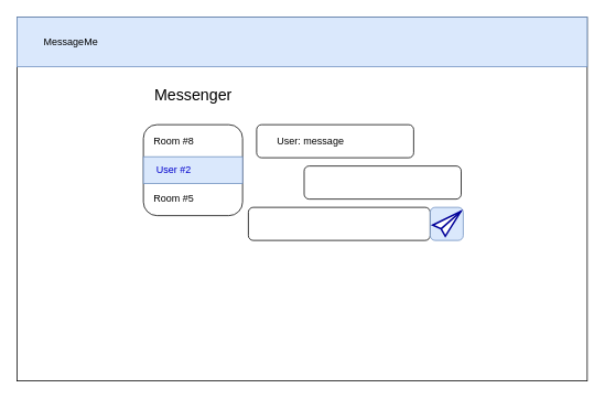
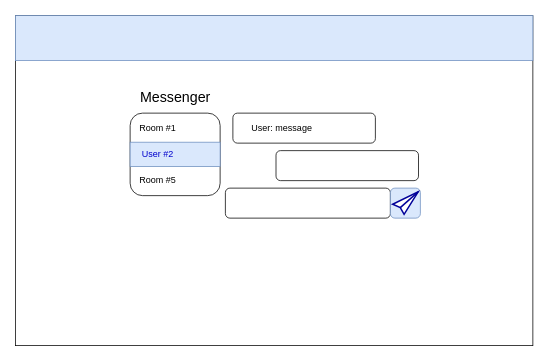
  <mxCell id="0" />
  <mxCell id="1" parent="0" />
  <mxCell id="2" value="" style="rounded=0;whiteSpace=wrap;html=1;" parent="1" vertex="1"><mxGeometry width="690" height="440" as="geometry" x="20" y="20" /></mxCell>
  <mxCell id="3" value="" style="rounded=0;whiteSpace=wrap;html=1;align=left;fillColor=#dae8fc;strokeColor=#6c8ebf;" parent="1" vertex="1"><mxGeometry width="690" height="60" as="geometry" x="20" y="20" /></mxCell>
- <mxCell id="4" value="MessageMe" style="text;html=1;align=center;verticalAlign=middle;resizable=0;points=[];autosize=1;strokeColor=none;fillColor=none;" parent="1" vertex="1"><mxGeometry x="40" y="35" width="90" height="30" as="geometry" /></mxCell>
- <mxCell id="5" value="Messenger" style="text;html=1;align=center;verticalAlign=middle;resizable=0;points=[];autosize=1;strokeColor=none;fillColor=none;fontSize=19;" parent="1" vertex="1"><mxGeometry x="172.5" y="95" width="120" height="40" as="geometry" /></mxCell>
+ <mxCell id="5" value="Messenger" style="text;html=1;align=center;verticalAlign=middle;resizable=0;points=[];autosize=1;strokeColor=none;fillColor=none;fontSize=19;" parent="1" vertex="1"><mxGeometry x="172.5" y="110" width="120" height="40" as="geometry" /></mxCell>
  <mxCell id="6" value="" style="rounded=1;whiteSpace=wrap;html=1;" parent="1" vertex="1"><mxGeometry x="310" y="150" width="190" height="40" as="geometry" /></mxCell>
  <mxCell id="7" value="User: message" style="text;html=1;align=center;verticalAlign=middle;resizable=0;points=[];autosize=1;strokeColor=none;fillColor=none;" parent="1" vertex="1"><mxGeometry x="325" y="155" width="100" height="30" as="geometry" /></mxCell>
  <mxCell id="8" value="" style="rounded=1;whiteSpace=wrap;html=1;" parent="1" vertex="1"><mxGeometry x="300" y="250" width="220" height="40" as="geometry" /></mxCell>
  <mxCell id="9" value="" style="rounded=1;whiteSpace=wrap;html=1;" vertex="1" parent="1"><mxGeometry x="367.5" y="200" width="190" height="40" as="geometry" /></mxCell>
  <mxCell id="10" value="" style="rounded=1;whiteSpace=wrap;html=1;fillColor=#dae8fc;strokeColor=#6c8ebf;" vertex="1" parent="1"><mxGeometry x="520" y="250" width="40" height="40" as="geometry" /></mxCell>
  <mxCell id="11" value="" style="rounded=1;whiteSpace=wrap;html=1;" vertex="1" parent="1"><mxGeometry x="173" y="150" width="120" height="110" as="geometry" /></mxCell>
  <mxCell id="12" value="" style="rounded=0;whiteSpace=wrap;html=1;fillColor=#dae8fc;strokeColor=#6c8ebf;" vertex="1" parent="1"><mxGeometry x="173" y="188.75" width="120" height="32.5" as="geometry" /></mxCell>
- <mxCell id="13" value="Room #8" style="text;html=1;strokeColor=none;fillColor=none;align=center;verticalAlign=middle;whiteSpace=wrap;rounded=0;" vertex="1" parent="1"><mxGeometry x="180" y="155" width="60" height="30" as="geometry" /></mxCell>
+ <mxCell id="13" value="Room #1" style="text;html=1;strokeColor=none;fillColor=none;align=center;verticalAlign=middle;whiteSpace=wrap;rounded=0;" vertex="1" parent="1"><mxGeometry x="180" y="155" width="60" height="30" as="geometry" /></mxCell>
  <mxCell id="14" value="User #2" style="text;html=1;strokeColor=none;fillColor=none;align=center;verticalAlign=middle;whiteSpace=wrap;rounded=0;fontColor=#0000CC;" vertex="1" parent="1"><mxGeometry x="180" y="190" width="60" height="30" as="geometry" /></mxCell>
  <mxCell id="15" value="Room #5" style="text;html=1;strokeColor=none;fillColor=none;align=center;verticalAlign=middle;whiteSpace=wrap;rounded=0;" vertex="1" parent="1"><mxGeometry x="180" y="225" width="60" height="30" as="geometry" /></mxCell>
  <mxCell id="16" value="" style="html=1;verticalLabelPosition=bottom;align=center;labelBackgroundColor=#ffffff;verticalAlign=top;strokeWidth=2;shadow=0;dashed=0;shape=mxgraph.ios7.icons.pointer;strokeColor=#000099;" vertex="1" parent="1"><mxGeometry x="523" y="255" width="34" height="30" as="geometry" /></mxCell>
